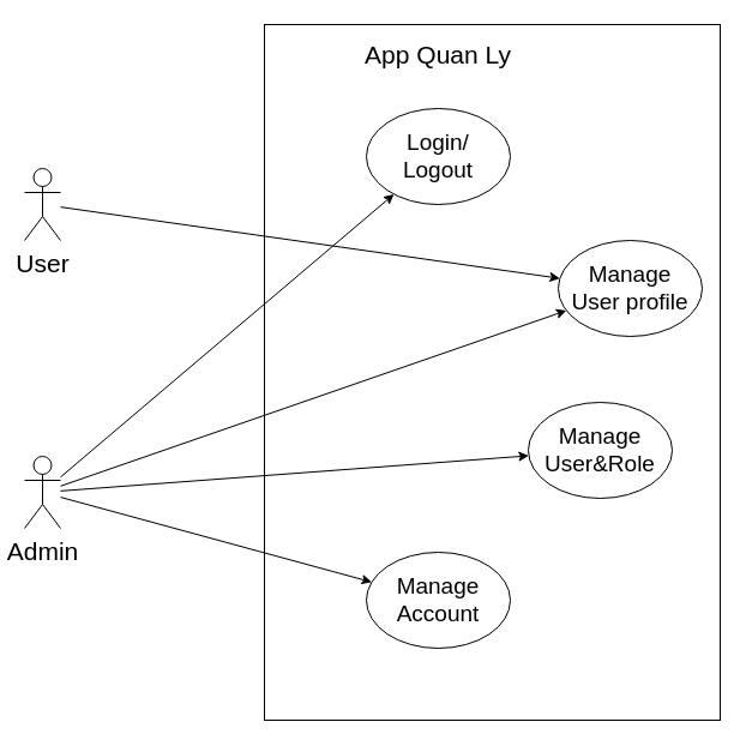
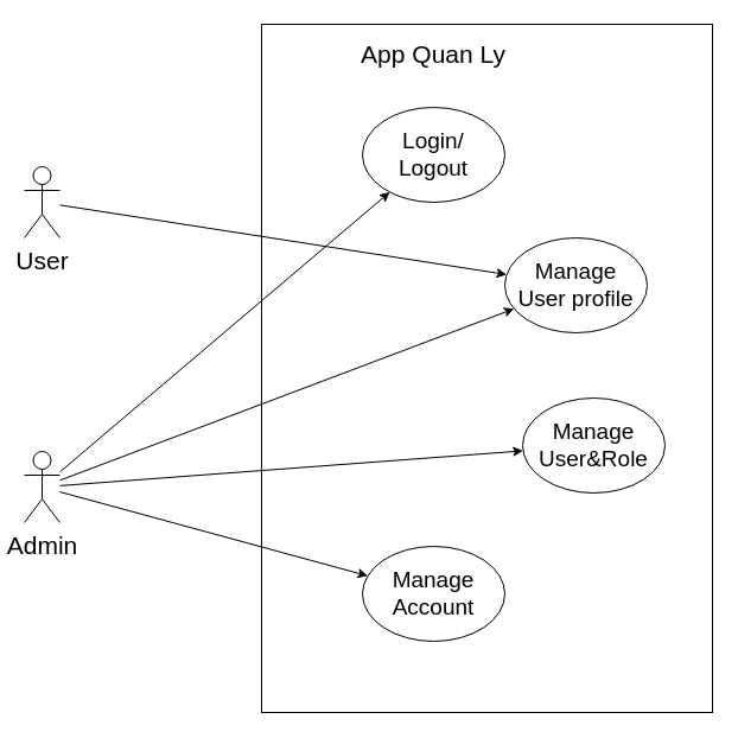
  <mxCell id="0" />
  <mxCell id="1" parent="0" />
  <mxCell id="2" value="&lt;h1 align=&quot;left&quot;&gt;&lt;br&gt;&lt;/h1&gt;" style="rounded=0;whiteSpace=wrap;html=1;" vertex="1" parent="1"><mxGeometry x="220" y="20" width="380" height="580" as="geometry" /></mxCell>
  <mxCell id="3" value="App Quan Ly" style="text;html=1;strokeColor=none;fillColor=none;align=center;verticalAlign=middle;whiteSpace=wrap;rounded=0;fontFamily=Helvetica;fontSize=21;" vertex="1" parent="1"><mxGeometry x="290" y="30" width="150" height="30" as="geometry" /></mxCell>
  <mxCell id="4" style="rounded=0;orthogonalLoop=1;jettySize=auto;html=1;fontFamily=Helvetica;fontSize=19;" edge="1" parent="1" source="5" target="12"><mxGeometry relative="1" as="geometry" /></mxCell>
  <mxCell id="5" value="&lt;div&gt;User&lt;/div&gt;&lt;div&gt;&lt;br&gt;&lt;/div&gt;" style="shape=umlActor;verticalLabelPosition=bottom;verticalAlign=top;html=1;outlineConnect=0;fontFamily=Helvetica;fontSize=21;" vertex="1" parent="1"><mxGeometry x="20" y="140" width="30" height="60" as="geometry" /></mxCell>
  <mxCell id="6" style="rounded=0;orthogonalLoop=1;jettySize=auto;html=1;fontFamily=Helvetica;fontSize=19;" edge="1" parent="1" source="10" target="11"><mxGeometry relative="1" as="geometry" /></mxCell>
  <mxCell id="7" style="edgeStyle=none;rounded=0;orthogonalLoop=1;jettySize=auto;html=1;fontFamily=Helvetica;fontSize=19;" edge="1" parent="1" source="10" target="12"><mxGeometry relative="1" as="geometry" /></mxCell>
  <mxCell id="8" style="edgeStyle=none;rounded=0;orthogonalLoop=1;jettySize=auto;html=1;fontFamily=Helvetica;fontSize=19;" edge="1" parent="1" source="10" target="13"><mxGeometry relative="1" as="geometry" /></mxCell>
  <mxCell id="9" style="edgeStyle=none;rounded=0;orthogonalLoop=1;jettySize=auto;html=1;fontFamily=Helvetica;fontSize=19;" edge="1" parent="1" source="10" target="14"><mxGeometry relative="1" as="geometry" /></mxCell>
  <mxCell id="10" value="&lt;div&gt;Admin&lt;/div&gt;&lt;div&gt;&lt;br&gt;&lt;/div&gt;" style="shape=umlActor;verticalLabelPosition=bottom;verticalAlign=top;html=1;outlineConnect=0;fontFamily=Helvetica;fontSize=21;" vertex="1" parent="1"><mxGeometry x="20" y="380" width="30" height="60" as="geometry" /></mxCell>
  <mxCell id="11" value="Login/&lt;br style=&quot;font-size: 19px;&quot;&gt;Logout" style="ellipse;html=1;fontFamily=Helvetica;fontSize=19;whiteSpace=wrap;" vertex="1" parent="1"><mxGeometry x="305" y="90" width="120" height="80" as="geometry" /></mxCell>
- <mxCell id="12" value="Manage&lt;br style=&quot;font-size: 19px;&quot;&gt;User profile" style="ellipse;whiteSpace=wrap;html=1;fontFamily=Helvetica;fontSize=19;" vertex="1" parent="1"><mxGeometry x="465" y="200" width="120" height="80" as="geometry" /></mxCell>
+ <mxCell id="12" value="Manage&lt;br style=&quot;font-size: 19px;&quot;&gt;User profile" style="ellipse;whiteSpace=wrap;html=1;fontFamily=Helvetica;fontSize=19;" vertex="1" parent="1"><mxGeometry x="425" y="200" width="120" height="80" as="geometry" /></mxCell>
  <mxCell id="13" value="Manage User&amp;amp;Role" style="ellipse;whiteSpace=wrap;html=1;fontFamily=Helvetica;fontSize=19;" vertex="1" parent="1"><mxGeometry x="440" y="335" width="120" height="80" as="geometry" /></mxCell>
  <mxCell id="14" value="Manage&lt;br&gt;Account" style="ellipse;whiteSpace=wrap;html=1;fontFamily=Helvetica;fontSize=19;" vertex="1" parent="1"><mxGeometry x="305" y="460" width="120" height="80" as="geometry" /></mxCell>
